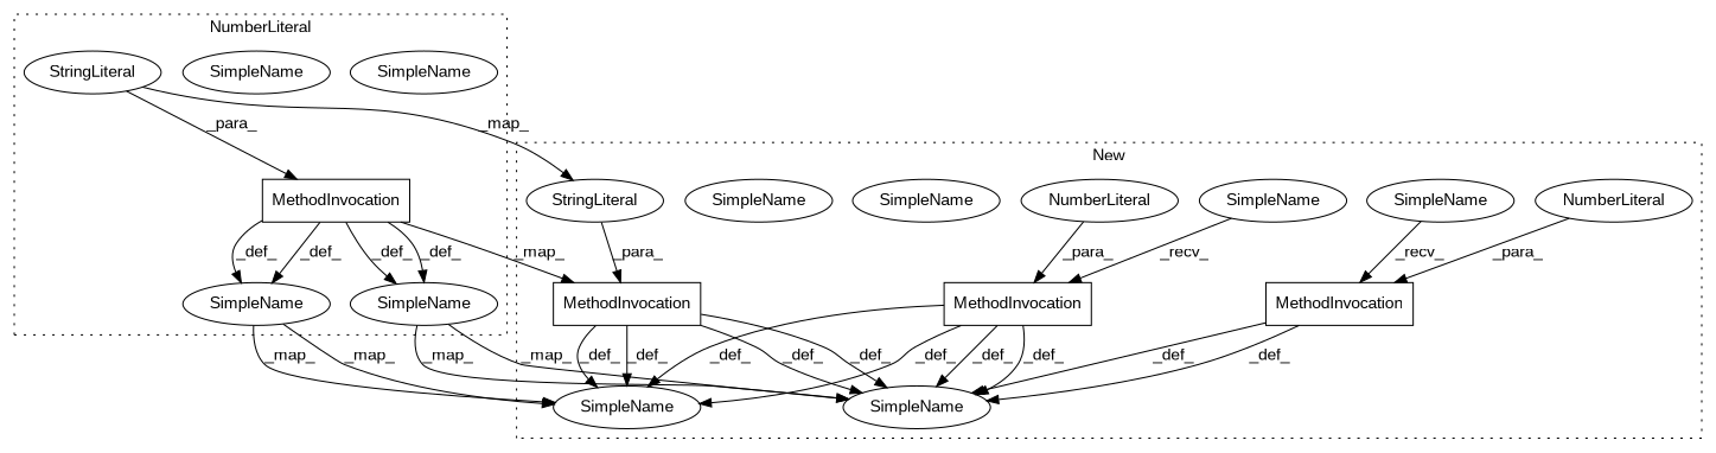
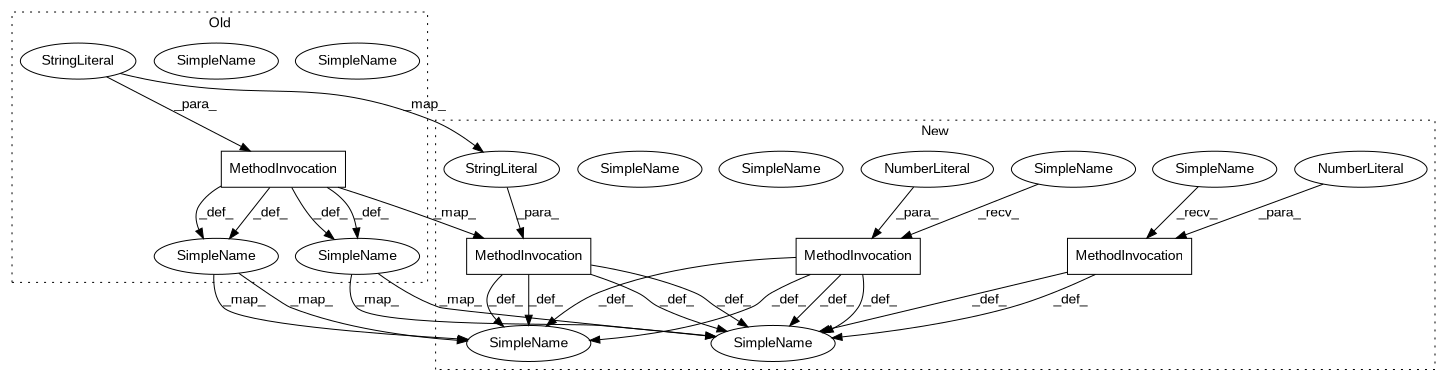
  digraph {
    fontname="Liberation Sans"
    node [a=42 l=3 shape=ellipse fontname="Liberation Sans"]
    edge [fontname="Liberation Sans"]
    n1 [a=32 l="7,2" label=MethodInvocation s="1562,1616" shape=box]
    n2 [label=SimpleName s=1697]
    n3 [label=SimpleName s=1551]
    n4 [label=SimpleName s=1697]
    n5 [label=SimpleName s=1551]
    n6 [a=45 l=18 label=StringLiteral s=1569]
    n7 [a=32 l="10,1" label=MethodInvocation s="1800,1811" shape=box]
    n8 [a=32 l="10,1" label=MethodInvocation s="1545,1556" shape=box]
    n9 [a=32 l="7,2" label=MethodInvocation s="1574,1627" shape=box]
    n10 [a=34 l=1 label=NumberLiteral s=1555]
    n11 [a=34 l=1 label=NumberLiteral s=1810]
    n12 [label=SimpleName l=""]
    n13 [label=SimpleName s=1733]
    n14 [label=SimpleName l=""]
    n15 [label=SimpleName s=1563]
    n16 [label=SimpleName s=1733]
    n17 [label=SimpleName s=1563]
    n18 [a=45 l=17 label=StringLiteral s=1581]
    subgraph cluster_1 {
-     label=NumberLiteral
+     label=Old
      style=dotted
      n1
      n2
      n3
      n4
      n5
      n6
    }
    subgraph cluster_2 {
      label=New
      style=dotted
      n7
      n8
      n9
      n10
      n11
      n12
      n13
      n14
      n15
      n16
      n17
      n18
    }
    n1 -> n2 [label=_def_]
    n1 -> n2 [label=_def_]
    n1 -> n5 [label=_def_]
    n1 -> n5 [label=_def_]
    n1 -> n9 [label=_map_]
    n2 -> n13 [label=_map_]
    n2 -> n13 [label=_map_]
    n5 -> n17 [label=_map_]
    n5 -> n17 [label=_map_]
    n6 -> n1 [label=_para_]
    n6 -> n18 [label=_map_]
    n7 -> n13 [label=_def_]
    n7 -> n13 [label=_def_]
    n8 -> n13 [label=_def_]
    n8 -> n13 [label=_def_]
    n8 -> n17 [label=_def_]
    n8 -> n17 [label=_def_]
    n9 -> n13 [label=_def_]
    n9 -> n13 [label=_def_]
    n9 -> n17 [label=_def_]
    n9 -> n17 [label=_def_]
    n10 -> n8 [label=_para_]
    n11 -> n7 [label=_para_]
    n12 -> n7 [label=_recv_]
    n14 -> n8 [label=_recv_]
    n18 -> n9 [label=_para_]
  }
